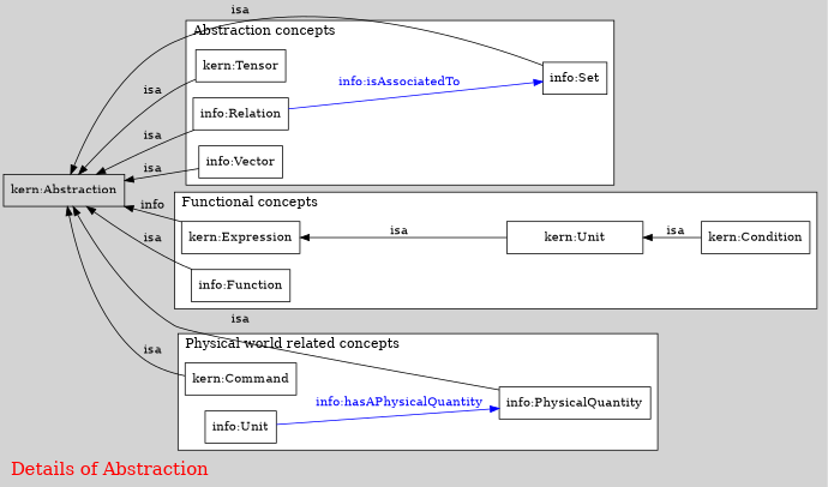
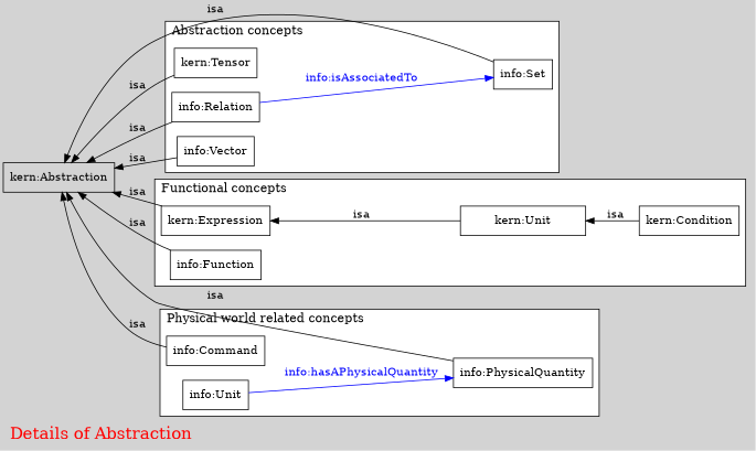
  digraph {
    bgcolor=lightgrey
    fontcolor=red
    fontname="DejaVu Serif"
    fontsize=20
    label="Details of Abstraction"
    labeljust=left
    rankdir=LR
    node [color="0.0,0.0,0.0" fontcolor="0.0,0.0,0.0" fontname="DejaVu Serif" shape=box]
    edge [color="0.0,0.0,0.0" fontcolor="0.0,0.0,0.0" fontname="DejaVu Serif" dir=back]
    n1 [height=0.5 label="info:Relation" width=1.2778]
    n2 [height=0.5 label="info:Set" width=0.86111]
    n3 [height=0.5 label="info:Vector" width=1.1389]
    n4 [height=0.5 label="kern:Tensor" width=1.1458]
    n5 [height=0.5 label="info:Function" width=1.3125]
    n6 [height=0.5 label="kern:Expression" width=1.6]
    n7 [height=0.5 label="kern:Unit" width=2.1181]
    n8 [height=0.5 label="kern:Condition" width=1.4]
-   n9 [height=0.5 label="kern:Command" width=1.4444]
+   n9 [height=0.5 label="info:Command" width=1.4444]
    n10 [height=0.5 label="info:PhysicalQuantity" width=1.9722]
    n11 [height=0.5 label="info:Unit" width=0.95139]
    n12 [bgcolor=red height=0.5 label="kern:Abstraction" width=1.5556]
    subgraph cluster_1 {
      bgcolor=white
      fontcolor=black
      fontsize=15
      label="Abstraction concepts"
      n1
      n2
      n3
      n4
    }
    subgraph cluster_2 {
      bgcolor=white
      fontcolor=black
      fontsize=15
      label="Functional concepts"
      n5
      n6
      n7
      n8
    }
    subgraph cluster_3 {
      bgcolor=white
      fontcolor=black
      fontsize=15
      label="Physical world related concepts"
      n9
      n10
      n11
    }
    n1 -> n2 [color="0.6666667,1.0,1.0" fontcolor="0.6666667,1.0,1.0" label="info:isAssociatedTo" style=filled dir=""]
    n6 -> n7 [label=isa]
    n7 -> n8 [label=isa]
    n11 -> n10 [color="0.6666667,1.0,1.0" fontcolor="0.6666667,1.0,1.0" label="info:hasAPhysicalQuantity" style=filled dir=""]
    n12 -> n1 [label=isa]
    n12 -> n2 [label=isa]
    n12 -> n3 [label=isa]
    n12 -> n4 [label=isa]
    n12 -> n5 [label=isa]
-   n12 -> n6 [label=info]
+   n12 -> n6 [label=isa]
    n12 -> n9 [label=isa]
    n12 -> n10 [label=isa]
  }
